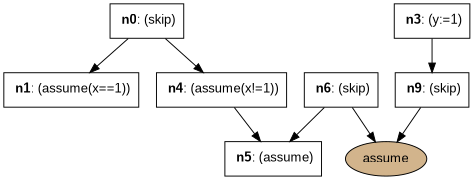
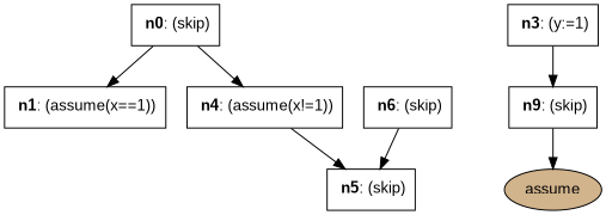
  digraph {
    fontname="Liberation Sans"
    node [fontname="Liberation Sans" shape=box]
    edge [fontname="Liberation Sans"]
    n1 [label=< <B>n0</B>: (skip)>]
    n2 [label=< <B>n1</B>: (assume(x==1))>]
    n3 [label=< <B>n4</B>: (assume(x!=1))>]
-   n4 [label=< <B>n5</B>: (assume)>]
+   n4 [label=< <B>n5</B>: (skip)>]
    n5 [label=< <B>n3</B>: (y:=1)>]
    n6 [label=< <B>n9</B>: (skip)>]
    n7 [fillcolor=tan label=assume style=filled shape=""]
    n8 [label=< <B>n6</B>: (skip)>]
    n1 -> n2
    n1 -> n3
    n3 -> n4
    n5 -> n6
    n6 -> n7
    n8 -> n4
-   n8 -> n7
  }
